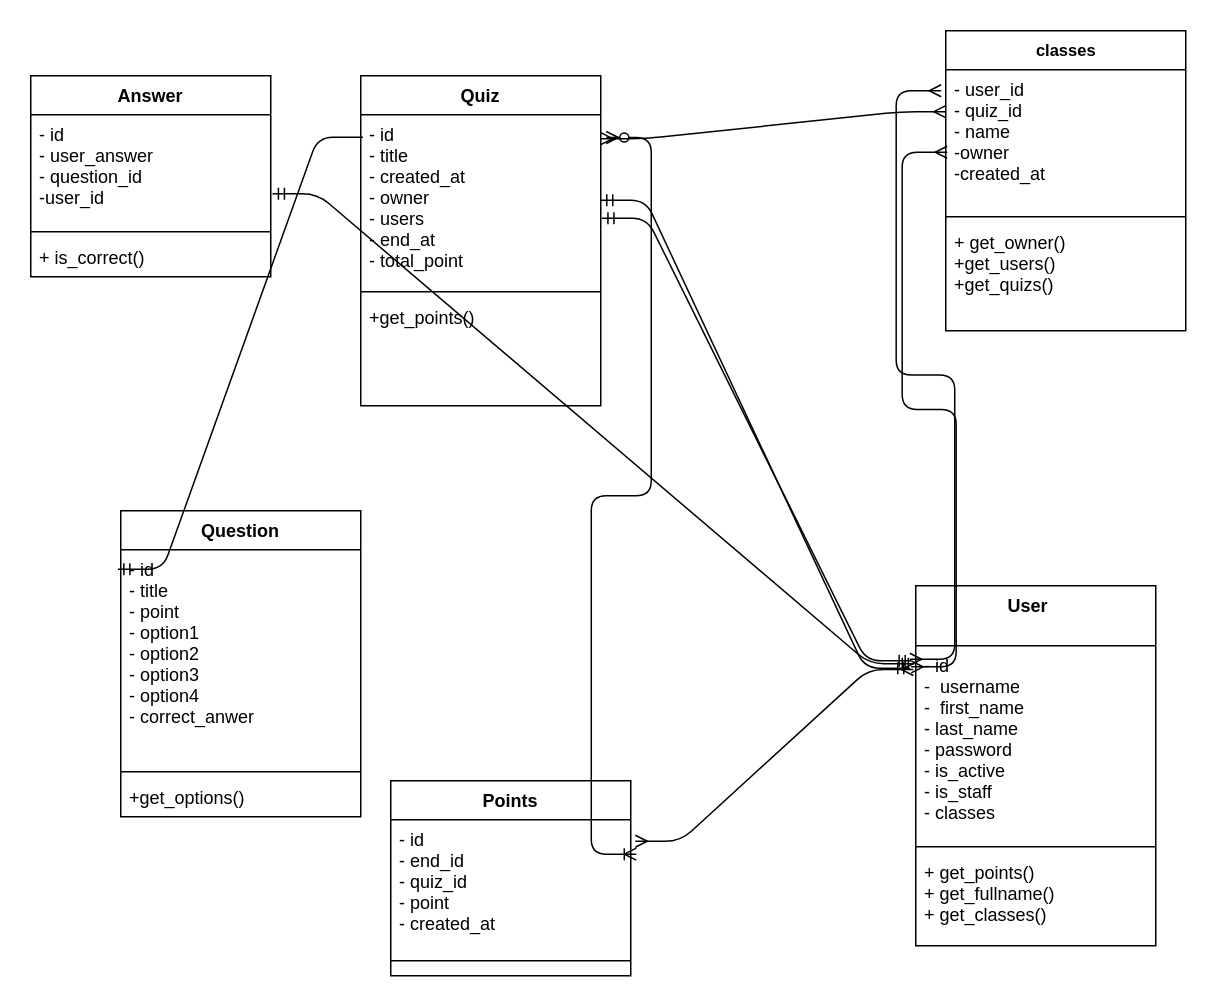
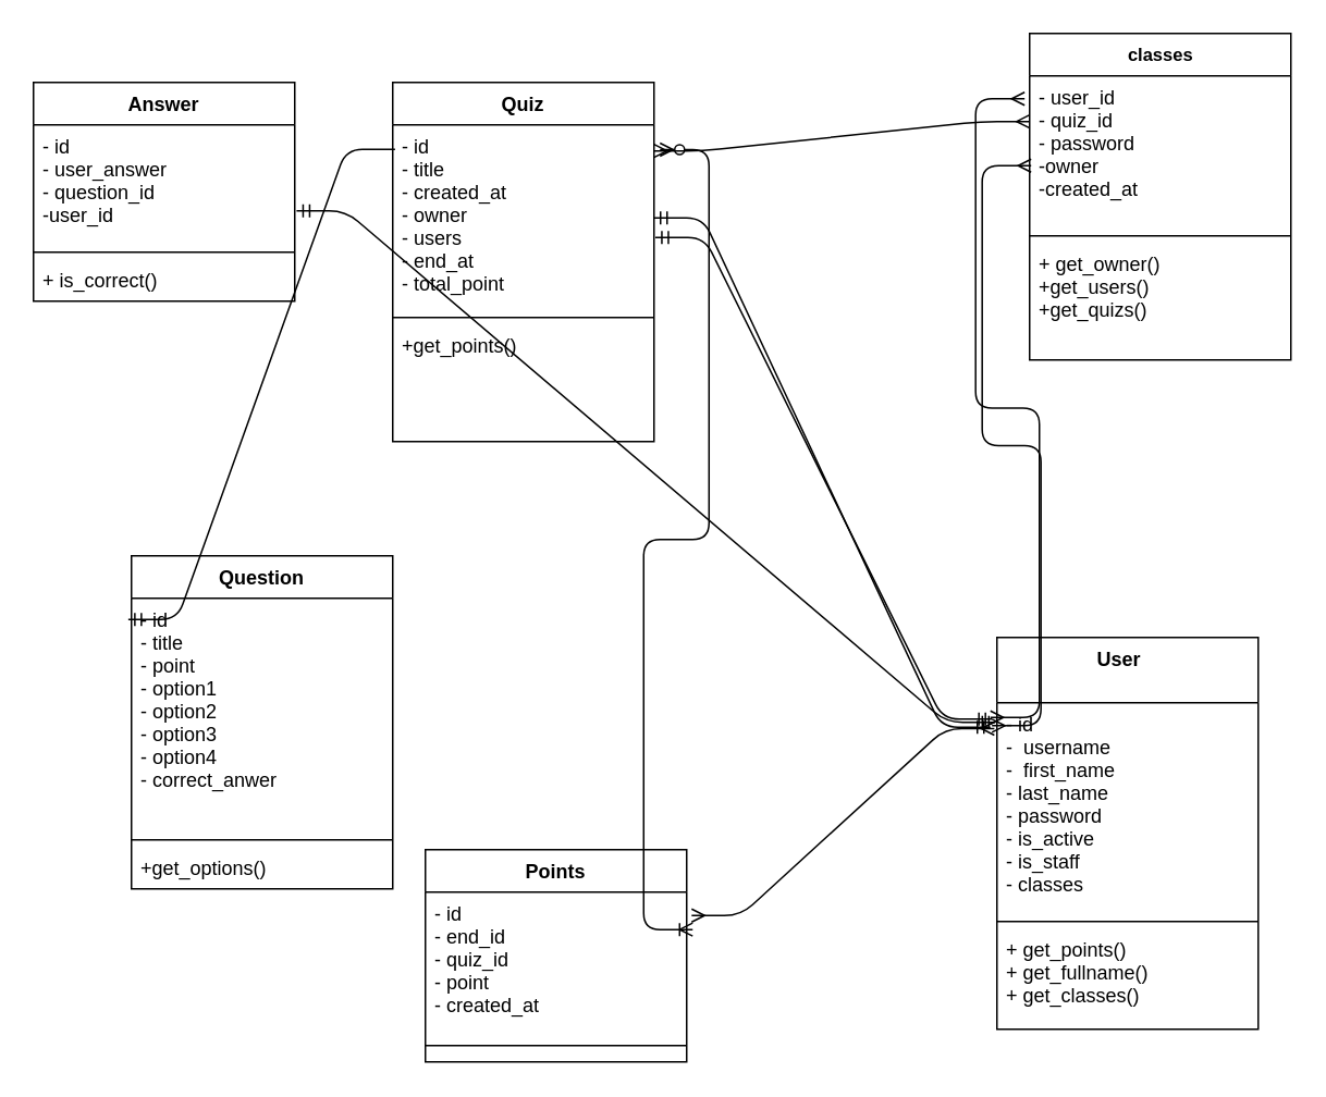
  <mxCell id="0" />
  <mxCell id="1" parent="0" />
  <mxCell id="2" value="User   " style="swimlane;fontStyle=1;align=center;verticalAlign=top;childLayout=stackLayout;horizontal=1;startSize=40;horizontalStack=0;resizeParent=1;resizeParentMax=0;resizeLast=0;collapsible=1;marginBottom=0;" parent="1" vertex="1"><mxGeometry x="610" y="390" width="160" height="240" as="geometry" /></mxCell>
  <mxCell id="3" value="- id&#10;-  username&#10;-  first_name&#10;- last_name&#10;- password&#10;- is_active&#10;- is_staff&#10;- classes" style="text;strokeColor=none;fillColor=none;align=left;verticalAlign=top;spacingLeft=4;spacingRight=4;overflow=hidden;rotatable=0;points=[[0,0.5],[1,0.5]];portConstraint=eastwest;" parent="2" vertex="1"><mxGeometry y="40" width="160" height="130" as="geometry" /></mxCell>
  <mxCell id="4" value="" style="line;strokeWidth=1;fillColor=none;align=left;verticalAlign=middle;spacingTop=-1;spacingLeft=3;spacingRight=3;rotatable=0;labelPosition=right;points=[];portConstraint=eastwest;" parent="2" vertex="1"><mxGeometry y="170" width="160" height="8" as="geometry" /></mxCell>
  <mxCell id="5" value="+ get_points()&#10;+ get_fullname()&#10;+ get_classes()" style="text;strokeColor=none;fillColor=none;align=left;verticalAlign=top;spacingLeft=4;spacingRight=4;overflow=hidden;rotatable=0;points=[[0,0.5],[1,0.5]];portConstraint=eastwest;" parent="2" vertex="1"><mxGeometry y="178" width="160" height="62" as="geometry" /></mxCell>
  <mxCell id="6" value="Points" style="swimlane;fontStyle=1;align=center;verticalAlign=top;childLayout=stackLayout;horizontal=1;startSize=26;horizontalStack=0;resizeParent=1;resizeParentMax=0;resizeLast=0;collapsible=1;marginBottom=0;" parent="1" vertex="1"><mxGeometry x="260" y="520" width="160" height="130" as="geometry" /></mxCell>
  <mxCell id="7" value="- id&#10;- end_id&#10;- quiz_id&#10;- point&#10;- created_at&#10;" style="text;strokeColor=none;fillColor=none;align=left;verticalAlign=top;spacingLeft=4;spacingRight=4;overflow=hidden;rotatable=0;points=[[0,0.5],[1,0.5]];portConstraint=eastwest;" parent="6" vertex="1"><mxGeometry y="26" width="160" height="84" as="geometry" /></mxCell>
  <mxCell id="8" value="" style="line;strokeWidth=1;fillColor=none;align=left;verticalAlign=middle;spacingTop=-1;spacingLeft=3;spacingRight=3;rotatable=0;labelPosition=right;points=[];portConstraint=eastwest;" parent="6" vertex="1"><mxGeometry y="110" width="160" height="20" as="geometry" /></mxCell>
  <mxCell id="9" value="" style="edgeStyle=entityRelationEdgeStyle;fontSize=12;html=1;endArrow=ERmany;startArrow=ERmany;entryX=-0.01;entryY=0.122;entryDx=0;entryDy=0;entryPerimeter=0;exitX=1.019;exitY=0.171;exitDx=0;exitDy=0;exitPerimeter=0;" parent="1" source="7" target="3" edge="1"><mxGeometry width="100" height="100" relative="1" as="geometry"><mxPoint x="270" y="450" as="sourcePoint" /><mxPoint x="370" y="350" as="targetPoint" /></mxGeometry></mxCell>
  <mxCell id="10" value="Question" style="swimlane;fontStyle=1;align=center;verticalAlign=top;childLayout=stackLayout;horizontal=1;startSize=26;horizontalStack=0;resizeParent=1;resizeParentMax=0;resizeLast=0;collapsible=1;marginBottom=0;" parent="1" vertex="1"><mxGeometry x="80" y="340" width="160" height="204" as="geometry" /></mxCell>
  <mxCell id="11" value="- id&#10;- title&#10;- point &#10;- option1&#10;- option2&#10;- option3&#10;- option4&#10;- correct_anwer" style="text;strokeColor=none;fillColor=none;align=left;verticalAlign=top;spacingLeft=4;spacingRight=4;overflow=hidden;rotatable=0;points=[[0,0.5],[1,0.5]];portConstraint=eastwest;" parent="10" vertex="1"><mxGeometry y="26" width="160" height="144" as="geometry" /></mxCell>
  <mxCell id="12" value="" style="line;strokeWidth=1;fillColor=none;align=left;verticalAlign=middle;spacingTop=-1;spacingLeft=3;spacingRight=3;rotatable=0;labelPosition=right;points=[];portConstraint=eastwest;" parent="10" vertex="1"><mxGeometry y="170" width="160" height="8" as="geometry" /></mxCell>
  <mxCell id="13" value="+get_options()" style="text;strokeColor=none;fillColor=none;align=left;verticalAlign=top;spacingLeft=4;spacingRight=4;overflow=hidden;rotatable=0;points=[[0,0.5],[1,0.5]];portConstraint=eastwest;" parent="10" vertex="1"><mxGeometry y="178" width="160" height="26" as="geometry" /></mxCell>
  <mxCell id="14" value="Quiz" style="swimlane;fontStyle=1;align=center;verticalAlign=top;childLayout=stackLayout;horizontal=1;startSize=26;horizontalStack=0;resizeParent=1;resizeParentMax=0;resizeLast=0;collapsible=1;marginBottom=0;" parent="1" vertex="1"><mxGeometry x="240" y="50" width="160" height="220" as="geometry" /></mxCell>
  <mxCell id="15" value="- id&#10;- title&#10;- created_at&#10;- owner&#10;- users&#10;- end_at&#10;- total_point&#10;" style="text;strokeColor=none;fillColor=none;align=left;verticalAlign=top;spacingLeft=4;spacingRight=4;overflow=hidden;rotatable=0;points=[[0,0.5],[1,0.5]];portConstraint=eastwest;" parent="14" vertex="1"><mxGeometry y="26" width="160" height="114" as="geometry" /></mxCell>
  <mxCell id="16" value="" style="line;strokeWidth=1;fillColor=none;align=left;verticalAlign=middle;spacingTop=-1;spacingLeft=3;spacingRight=3;rotatable=0;labelPosition=right;points=[];portConstraint=eastwest;" parent="14" vertex="1"><mxGeometry y="140" width="160" height="8" as="geometry" /></mxCell>
  <mxCell id="17" value="+get_points()&#10;" style="text;strokeColor=none;fillColor=none;align=left;verticalAlign=top;spacingLeft=4;spacingRight=4;overflow=hidden;rotatable=0;points=[[0,0.5],[1,0.5]];portConstraint=eastwest;" parent="14" vertex="1"><mxGeometry y="148" width="160" height="72" as="geometry" /></mxCell>
  <mxCell id="18" value="Answer" style="swimlane;fontStyle=1;align=center;verticalAlign=top;childLayout=stackLayout;horizontal=1;startSize=26;horizontalStack=0;resizeParent=1;resizeParentMax=0;resizeLast=0;collapsible=1;marginBottom=0;" parent="1" vertex="1"><mxGeometry x="20" y="50" width="160" height="134" as="geometry" /></mxCell>
  <mxCell id="19" value="- id&#10;- user_answer&#10;- question_id&#10;-user_id" style="text;strokeColor=none;fillColor=none;align=left;verticalAlign=top;spacingLeft=4;spacingRight=4;overflow=hidden;rotatable=0;points=[[0,0.5],[1,0.5]];portConstraint=eastwest;" parent="18" vertex="1"><mxGeometry y="26" width="160" height="74" as="geometry" /></mxCell>
  <mxCell id="20" value="" style="line;strokeWidth=1;fillColor=none;align=left;verticalAlign=middle;spacingTop=-1;spacingLeft=3;spacingRight=3;rotatable=0;labelPosition=right;points=[];portConstraint=eastwest;" parent="18" vertex="1"><mxGeometry y="100" width="160" height="8" as="geometry" /></mxCell>
  <mxCell id="21" value="+ is_correct()" style="text;strokeColor=none;fillColor=none;align=left;verticalAlign=top;spacingLeft=4;spacingRight=4;overflow=hidden;rotatable=0;points=[[0,0.5],[1,0.5]];portConstraint=eastwest;" parent="18" vertex="1"><mxGeometry y="108" width="160" height="26" as="geometry" /></mxCell>
  <mxCell id="22" value="" style="edgeStyle=entityRelationEdgeStyle;fontSize=12;html=1;endArrow=ERmandOne;exitX=0.009;exitY=0.131;exitDx=0;exitDy=0;exitPerimeter=0;entryX=-0.012;entryY=0.09;entryDx=0;entryDy=0;entryPerimeter=0;" parent="1" source="15" target="11" edge="1"><mxGeometry width="100" height="100" relative="1" as="geometry"><mxPoint x="200" y="173" as="sourcePoint" /><mxPoint x="140" y="410" as="targetPoint" /></mxGeometry></mxCell>
  <mxCell id="23" value="" style="edgeStyle=entityRelationEdgeStyle;fontSize=12;html=1;endArrow=ERmandOne;startArrow=ERmandOne;exitX=1;exitY=0.5;exitDx=0;exitDy=0;entryX=-0.025;entryY=0.115;entryDx=0;entryDy=0;entryPerimeter=0;" parent="1" source="15" target="3" edge="1"><mxGeometry width="100" height="100" relative="1" as="geometry"><mxPoint x="560" y="337" as="sourcePoint" /><mxPoint x="670" y="410" as="targetPoint" /></mxGeometry></mxCell>
  <mxCell id="24" value="" style="edgeStyle=entityRelationEdgeStyle;fontSize=12;html=1;endArrow=ERmandOne;startArrow=ERmandOne;exitX=1.005;exitY=0.605;exitDx=0;exitDy=0;exitPerimeter=0;entryX=-0.019;entryY=0.077;entryDx=0;entryDy=0;entryPerimeter=0;" parent="1" source="15" target="3" edge="1"><mxGeometry width="100" height="100" relative="1" as="geometry"><mxPoint x="560" y="350" as="sourcePoint" /><mxPoint x="670" y="409" as="targetPoint" /></mxGeometry></mxCell>
  <mxCell id="25" value="" style="edgeStyle=entityRelationEdgeStyle;fontSize=12;html=1;endArrow=ERoneToMany;startArrow=ERzeroToMany;exitX=1.023;exitY=0.133;exitDx=0;exitDy=0;exitPerimeter=0;entryX=1.023;entryY=0.273;entryDx=0;entryDy=0;entryPerimeter=0;" parent="1" source="15" target="7" edge="1"><mxGeometry width="100" height="100" relative="1" as="geometry"><mxPoint x="510" y="200" as="sourcePoint" /><mxPoint x="350" y="570" as="targetPoint" /></mxGeometry></mxCell>
  <mxCell id="26" value="" style="edgeStyle=entityRelationEdgeStyle;fontSize=12;html=1;endArrow=ERmandOne;startArrow=ERmandOne;exitX=1.007;exitY=0.712;exitDx=0;exitDy=0;exitPerimeter=0;entryX=-0.006;entryY=0.092;entryDx=0;entryDy=0;entryPerimeter=0;" parent="1" source="19" target="3" edge="1"><mxGeometry width="100" height="100" relative="1" as="geometry"><mxPoint x="590" y="110" as="sourcePoint" /><mxPoint x="670" y="410" as="targetPoint" /></mxGeometry></mxCell>
  <mxCell id="27" value="classes" style="swimlane;fontStyle=1;align=center;verticalAlign=top;childLayout=stackLayout;horizontal=1;startSize=26;horizontalStack=0;resizeParent=1;resizeParentMax=0;resizeLast=0;collapsible=1;marginBottom=0;labelBackgroundColor=#ffffff;fontSize=11;fillColor=none;gradientColor=none;html=1;" parent="1" vertex="1"><mxGeometry x="630" y="20" width="160" height="200" as="geometry" /></mxCell>
- <mxCell id="28" value="- user_id&#10;- quiz_id&#10;- name&#10;-owner&#10;-created_at" style="text;strokeColor=none;fillColor=none;align=left;verticalAlign=top;spacingLeft=4;spacingRight=4;overflow=hidden;rotatable=0;points=[[0,0.5],[1,0.5]];portConstraint=eastwest;" parent="27" vertex="1"><mxGeometry y="26" width="160" height="94" as="geometry" /></mxCell>
+ <mxCell id="28" value="- user_id&#10;- quiz_id&#10;- password&#10;-owner&#10;-created_at" style="text;strokeColor=none;fillColor=none;align=left;verticalAlign=top;spacingLeft=4;spacingRight=4;overflow=hidden;rotatable=0;points=[[0,0.5],[1,0.5]];portConstraint=eastwest;" parent="27" vertex="1"><mxGeometry y="26" width="160" height="94" as="geometry" /></mxCell>
  <mxCell id="29" value="" style="line;strokeWidth=1;fillColor=none;align=left;verticalAlign=middle;spacingTop=-1;spacingLeft=3;spacingRight=3;rotatable=0;labelPosition=right;points=[];portConstraint=eastwest;" parent="27" vertex="1"><mxGeometry y="120" width="160" height="8" as="geometry" /></mxCell>
  <mxCell id="30" value="+ get_owner()&#10;+get_users()&#10;+get_quizs()" style="text;strokeColor=none;fillColor=none;align=left;verticalAlign=top;spacingLeft=4;spacingRight=4;overflow=hidden;rotatable=0;points=[[0,0.5],[1,0.5]];portConstraint=eastwest;" parent="27" vertex="1"><mxGeometry y="128" width="160" height="72" as="geometry" /></mxCell>
  <mxCell id="31" value="" style="edgeStyle=entityRelationEdgeStyle;fontSize=12;html=1;endArrow=ERmany;startArrow=ERmany;exitX=1;exitY=0.14;exitDx=0;exitDy=0;exitPerimeter=0;entryX=0;entryY=0.297;entryDx=0;entryDy=0;entryPerimeter=0;" parent="1" source="15" target="28" edge="1"><mxGeometry width="100" height="100" relative="1" as="geometry"><mxPoint x="410" y="90" as="sourcePoint" /><mxPoint x="530" y="200" as="targetPoint" /></mxGeometry></mxCell>
  <mxCell id="32" value="" style="edgeStyle=entityRelationEdgeStyle;fontSize=12;html=1;endArrow=ERmany;startArrow=ERmany;entryX=-0.019;entryY=0.149;entryDx=0;entryDy=0;entryPerimeter=0;exitX=-0.025;exitY=0.069;exitDx=0;exitDy=0;exitPerimeter=0;" parent="1" source="3" target="28" edge="1"><mxGeometry width="100" height="100" relative="1" as="geometry"><mxPoint x="530" y="400" as="sourcePoint" /><mxPoint x="630" y="300" as="targetPoint" /></mxGeometry></mxCell>
  <mxCell id="33" value="" style="edgeStyle=entityRelationEdgeStyle;fontSize=12;html=1;endArrow=ERmany;startArrow=ERmany;entryX=0.006;entryY=0.585;entryDx=0;entryDy=0;entryPerimeter=0;exitX=-0.019;exitY=0.108;exitDx=0;exitDy=0;exitPerimeter=0;" parent="1" source="3" target="28" edge="1"><mxGeometry width="100" height="100" relative="1" as="geometry"><mxPoint x="470" y="410" as="sourcePoint" /><mxPoint x="560" y="270" as="targetPoint" /></mxGeometry></mxCell>
